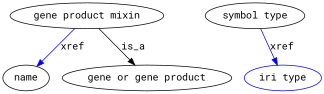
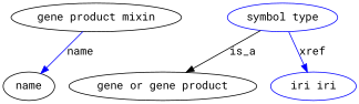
  digraph {
    fontname="Roboto Mono"
    node [fontname="Roboto Mono"]
    edge [fontname="Roboto Mono" color=blue style=solid]
    n1 [height=0.5 label="gene product mixin" width=2.2206]
    "gene or gene product" [height=0.5 width=2.3651]
    name [height=0.5 width=0.84854]
-   n4 [color=blue height=0.5 label="iri type" width=1.011]
-   n5 [color=black height=0.5 label="symbol type" width=1.5165]
-   n1 -> "gene or gene product" [label=is_a color="" style=""]
-   n1 -> name [label=xref]
+   n4 [color=blue height=0.5 label="iri iri" width=1.011]
+   n5 [color=blue height=0.5 label="symbol type" width=1.5165]
+   n5 -> "gene or gene product" [label=is_a color="" style=""]
+   n1 -> name [label=name]
    n5 -> n4 [label=xref]
  }
